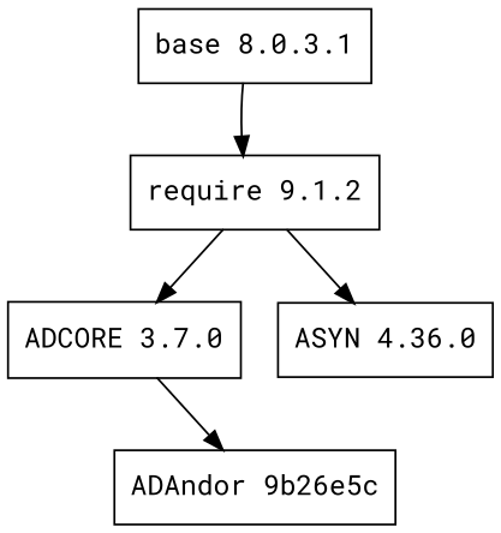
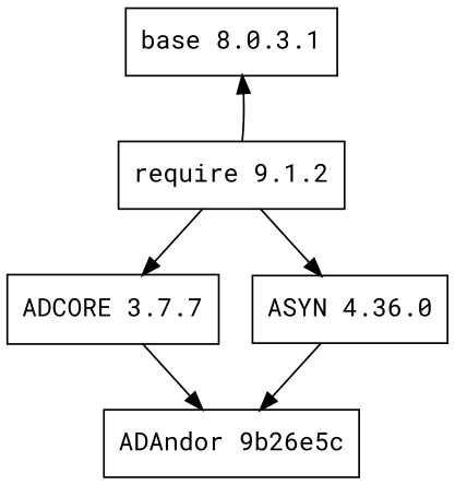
  digraph {
    fontname="Roboto Mono"
    node [fontname="Roboto Mono" shape=record]
    edge [fontname="Roboto Mono"]
    n1 [label="base 8.0.3.1"]
    n2 [label="require 9.1.2"]
-   n3 [label="ADCORE 3.7.0"]
+   n3 [label="ADCORE 3.7.7"]
    n4 [label="ASYN 4.36.0"]
    n5 [label="ADAndor 9b26e5c"]
-   n1 -> n2
+   n2 -> n1
    n2 -> n3
    n2 -> n4
    n3 -> n5
+   n4 -> n5
  }
